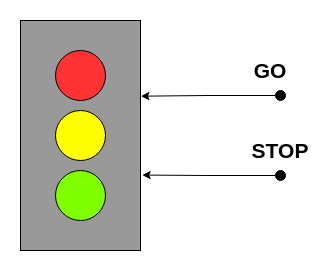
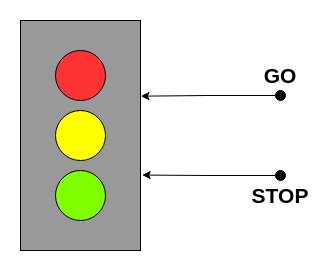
  <mxCell id="0" />
  <mxCell id="1" parent="0" />
  <mxCell id="2" value="" style="rounded=0;whiteSpace=wrap;html=1;fillColor=#999999;" vertex="1" parent="1"><mxGeometry x="20" y="20" width="120" height="230" as="geometry" /></mxCell>
  <mxCell id="3" value="" style="ellipse;whiteSpace=wrap;html=1;aspect=fixed;fillColor=#FF3333;" vertex="1" parent="1"><mxGeometry x="55" y="50" width="50" height="50" as="geometry" /></mxCell>
  <mxCell id="4" value="" style="ellipse;whiteSpace=wrap;html=1;aspect=fixed;fillColor=#FFFF00;" vertex="1" parent="1"><mxGeometry x="55" y="110" width="50" height="50" as="geometry" /></mxCell>
  <mxCell id="5" value="" style="ellipse;whiteSpace=wrap;html=1;aspect=fixed;fillColor=#80FF00;" vertex="1" parent="1"><mxGeometry x="55" y="170" width="50" height="50" as="geometry" /></mxCell>
  <mxCell id="6" style="edgeStyle=orthogonalEdgeStyle;rounded=0;orthogonalLoop=1;jettySize=auto;html=1;exitX=0;exitY=0.5;exitDx=0;exitDy=0;entryX=1.003;entryY=0.329;entryDx=0;entryDy=0;entryPerimeter=0;" edge="1" parent="1" source="7" target="2"><mxGeometry relative="1" as="geometry" /></mxCell>
  <mxCell id="7" value="" style="ellipse;whiteSpace=wrap;html=1;aspect=fixed;fillColor=#000000;" vertex="1" parent="1"><mxGeometry x="275" y="90" width="10" height="10" as="geometry" /></mxCell>
  <mxCell id="8" style="edgeStyle=orthogonalEdgeStyle;rounded=0;orthogonalLoop=1;jettySize=auto;html=1;exitX=0;exitY=0.5;exitDx=0;exitDy=0;entryX=1.014;entryY=0.672;entryDx=0;entryDy=0;entryPerimeter=0;" edge="1" parent="1" source="9" target="2"><mxGeometry relative="1" as="geometry" /></mxCell>
  <mxCell id="9" value="" style="ellipse;whiteSpace=wrap;html=1;aspect=fixed;fillColor=#000000;" vertex="1" parent="1"><mxGeometry x="275" y="170" width="10" height="10" as="geometry" /></mxCell>
- <mxCell id="10" value="GO" style="text;html=1;strokeColor=none;fillColor=none;align=center;verticalAlign=middle;whiteSpace=wrap;rounded=0;fontStyle=1;fontSize=21;" vertex="1" parent="1"><mxGeometry x="250" y="60" width="40" height="20" as="geometry" /></mxCell>
- <mxCell id="11" value="STOP" style="text;html=1;strokeColor=none;fillColor=none;align=center;verticalAlign=middle;whiteSpace=wrap;rounded=0;fontStyle=1;fontSize=21;" vertex="1" parent="1"><mxGeometry x="260" y="140" width="40" height="20" as="geometry" /></mxCell>
+ <mxCell id="10" value="GO" style="text;html=1;strokeColor=none;fillColor=none;align=center;verticalAlign=middle;whiteSpace=wrap;rounded=0;fontStyle=1;fontSize=21;" vertex="1" parent="1"><mxGeometry x="260" y="65" width="40" height="20" as="geometry" /></mxCell>
+ <mxCell id="11" value="STOP" style="text;html=1;strokeColor=none;fillColor=none;align=center;verticalAlign=middle;whiteSpace=wrap;rounded=0;fontStyle=1;fontSize=21;" vertex="1" parent="1"><mxGeometry x="260" y="185" width="40" height="20" as="geometry" /></mxCell>
